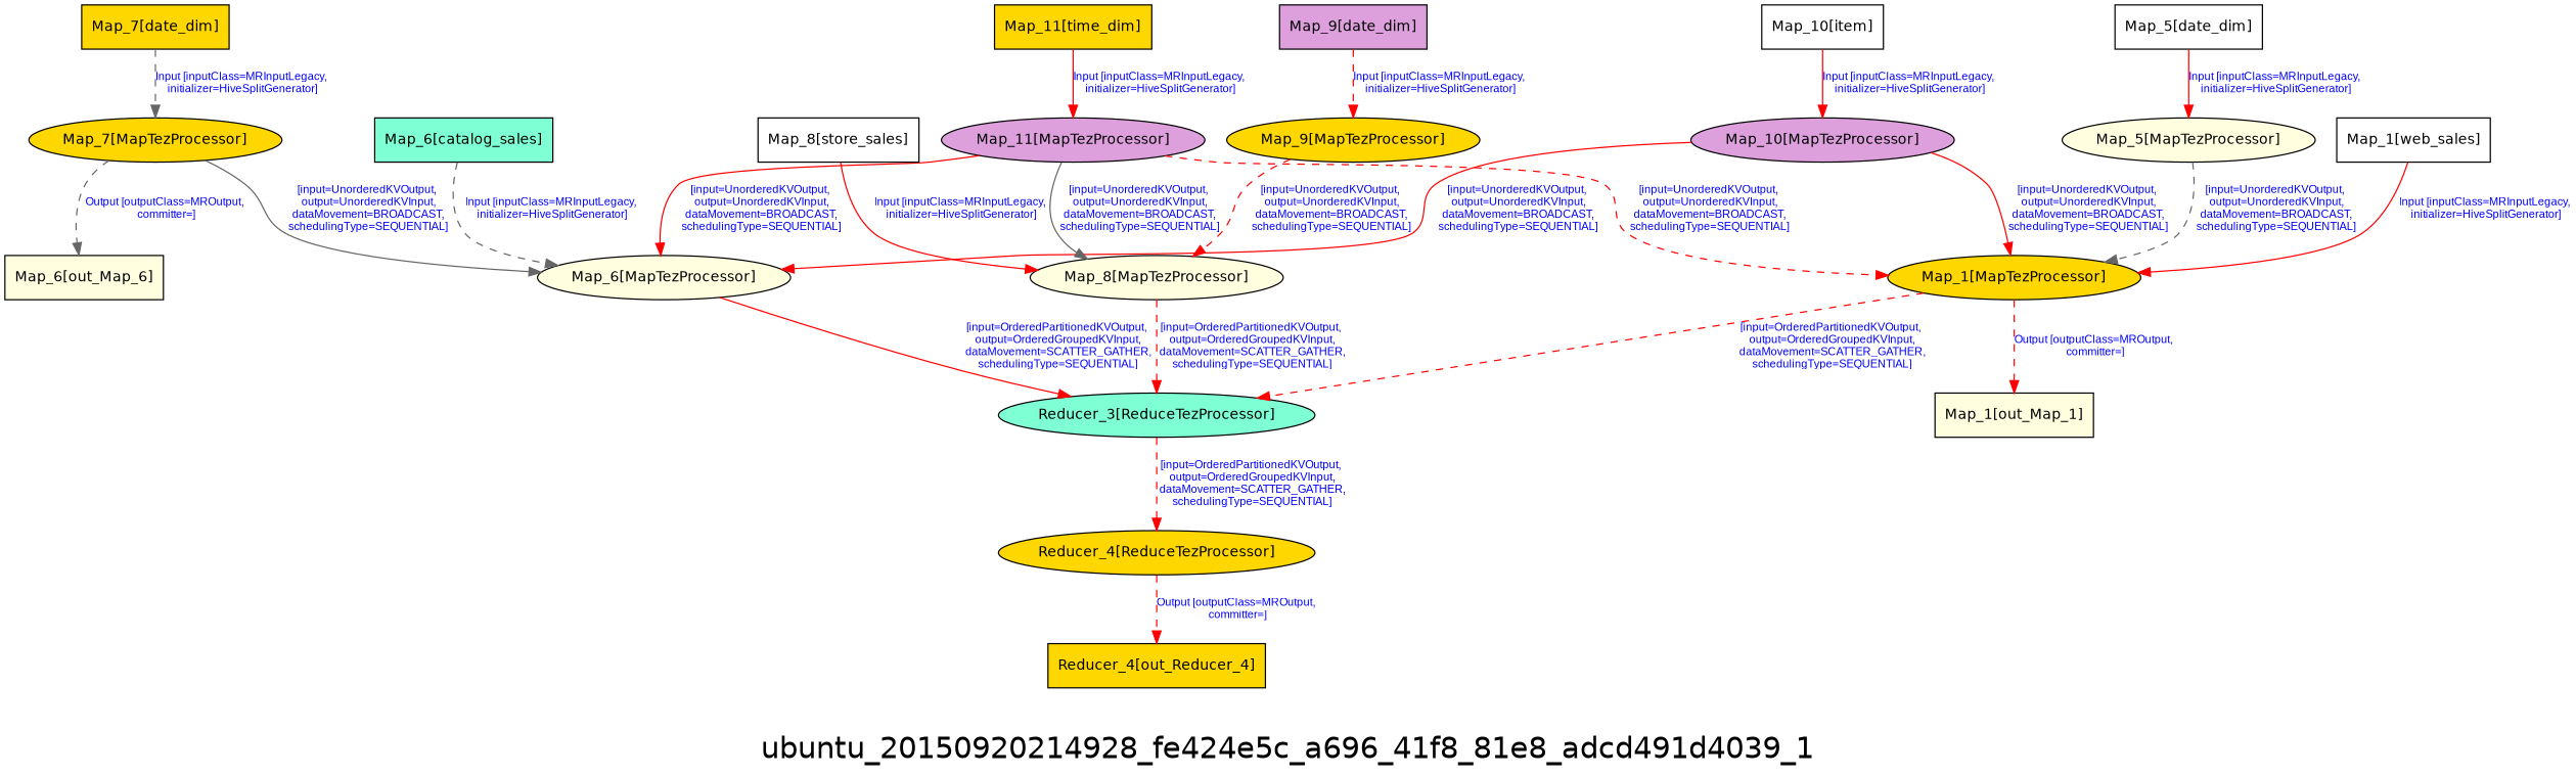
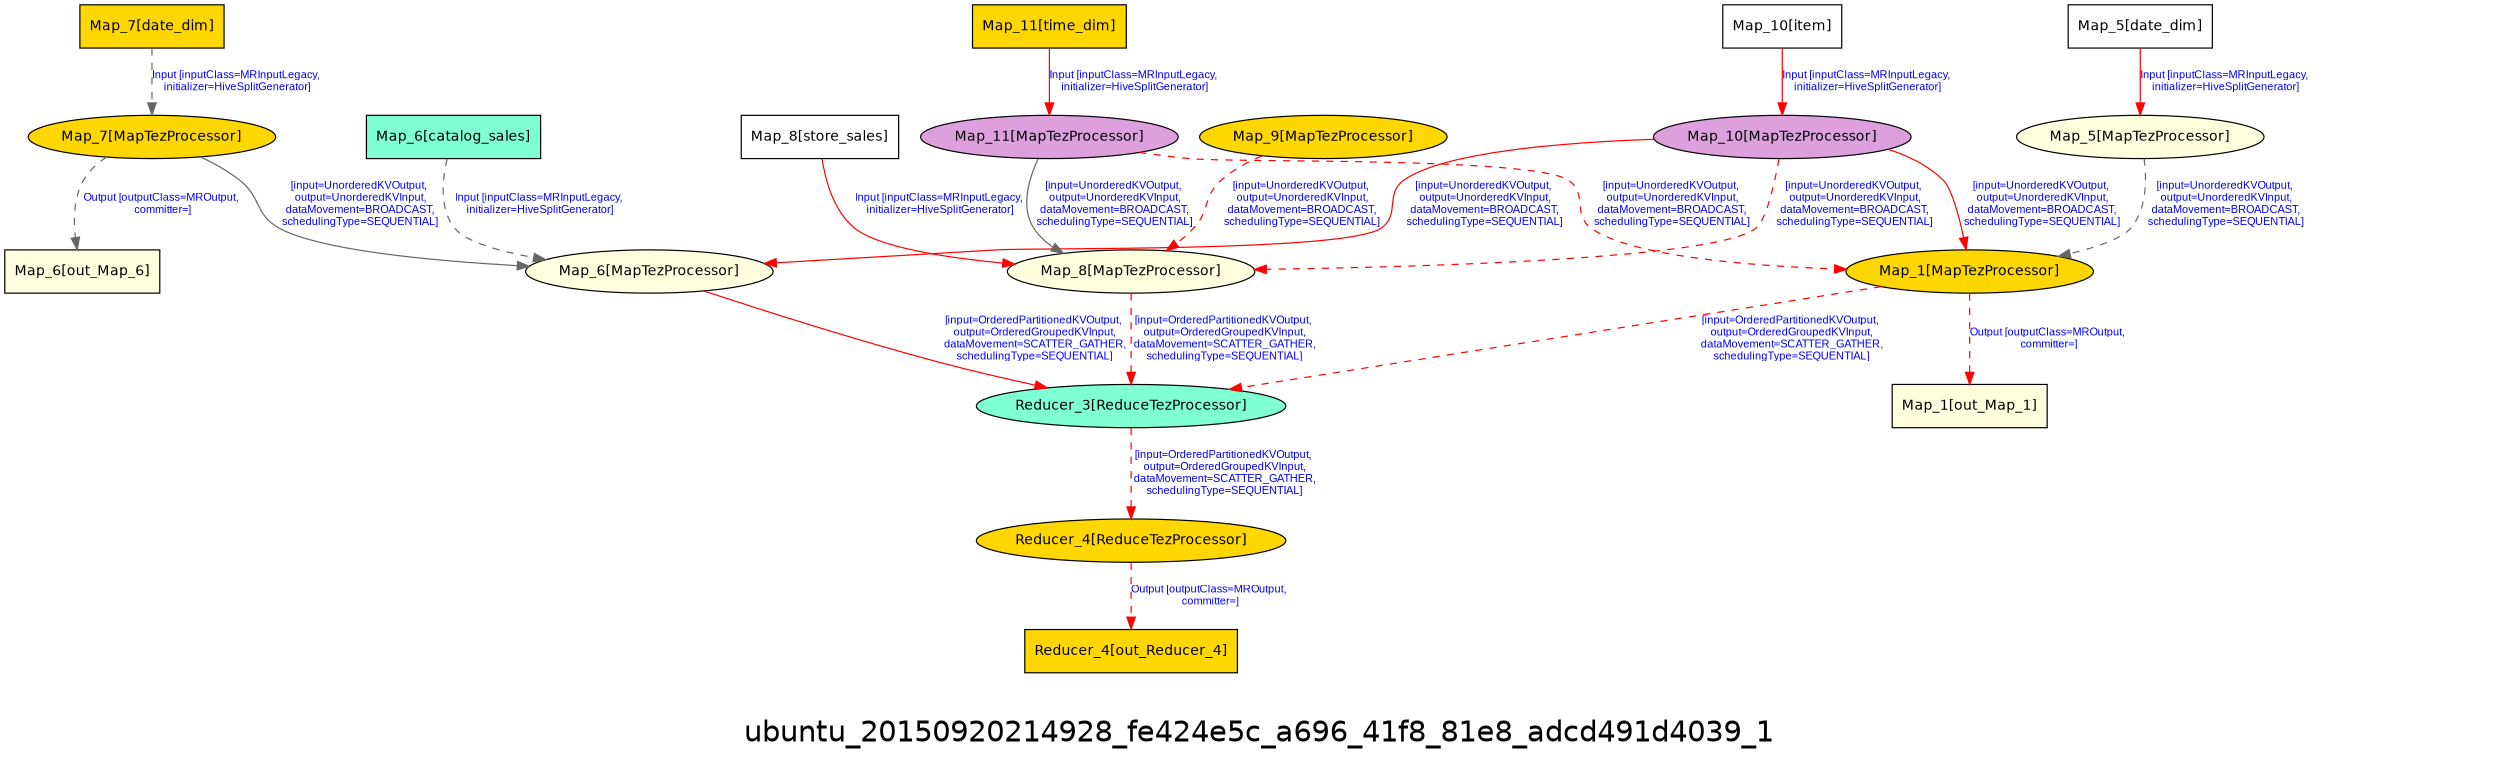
  digraph {
    fontname=Helvetica
    fontsize=24
    label=ubuntu_20150920214928_fe424e5c_a696_41f8_81e8_adcd491d4039_1
    node [fillcolor=gold fontname=Helvetica fontsize=12 shape=box style=filled]
    edge [color=red fontcolor=blue fontname=Arial fontsize=9 style=dashed]
    n1 [fillcolor=lightyellow label="Map_1[out_Map_1]"]
    n2 [label="Map_7[date_dim]"]
    n3 [label="Map_7[MapTezProcessor]" shape=""]
    n4 [fillcolor=lightyellow label="Map_6[MapTezProcessor]" shape=""]
    n5 [fillcolor=lightyellow label="Map_6[out_Map_6]"]
    n6 [fillcolor=aquamarine label="Reducer_3[ReduceTezProcessor]" shape=""]
    n7 [fillcolor=lightyellow label="Map_8[MapTezProcessor]" shape=""]
    n8 [label="Reducer_4[ReduceTezProcessor]" shape=""]
    n9 [label="Reducer_4[out_Reducer_4]"]
    n10 [fillcolor=aquamarine label="Map_6[catalog_sales]"]
    n11 [fillcolor=white label="Map_10[item]"]
    n12 [fillcolor=plum label="Map_10[MapTezProcessor]" shape=""]
    n13 [label="Map_1[MapTezProcessor]" shape=""]
    n14 [fillcolor=plum label="Map_11[MapTezProcessor]" shape=""]
-   n15 [fillcolor=plum label="Map_9[date_dim]"]
    n16 [label="Map_9[MapTezProcessor]" shape=""]
    n17 [label="Map_11[time_dim]"]
    n18 [fillcolor=lightyellow label="Map_5[MapTezProcessor]" shape=""]
    n19 [fillcolor=white label="Map_8[store_sales]"]
    n20 [fillcolor=white label="Map_5[date_dim]"]
-   n21 [fillcolor=white label="Map_1[web_sales]"]
    n2 -> n3 [color=gray40 label="Input [inputClass=MRInputLegacy,\n initializer=HiveSplitGenerator]"]
    n3 -> n4 [color=gray40 label="[input=UnorderedKVOutput,\n output=UnorderedKVInput,\n dataMovement=BROADCAST,\n schedulingType=SEQUENTIAL]" style=solid]
    n3 -> n5 [color=gray40 label="Output [outputClass=MROutput,\n committer=]"]
    n4 -> n6 [label="[input=OrderedPartitionedKVOutput,\n output=OrderedGroupedKVInput,\n dataMovement=SCATTER_GATHER,\n schedulingType=SEQUENTIAL]" style=solid]
    n6 -> n8 [label="[input=OrderedPartitionedKVOutput,\n output=OrderedGroupedKVInput,\n dataMovement=SCATTER_GATHER,\n schedulingType=SEQUENTIAL]"]
    n7 -> n6 [label="[input=OrderedPartitionedKVOutput,\n output=OrderedGroupedKVInput,\n dataMovement=SCATTER_GATHER,\n schedulingType=SEQUENTIAL]"]
    n8 -> n9 [label="Output [outputClass=MROutput,\n committer=]"]
    n10 -> n4 [color=gray40 label="Input [inputClass=MRInputLegacy,\n initializer=HiveSplitGenerator]"]
    n11 -> n12 [label="Input [inputClass=MRInputLegacy,\n initializer=HiveSplitGenerator]" style=solid]
    n12 -> n4 [label="[input=UnorderedKVOutput,\n output=UnorderedKVInput,\n dataMovement=BROADCAST,\n schedulingType=SEQUENTIAL]" style=solid]
+   n12 -> n7 [label="[input=UnorderedKVOutput,\n output=UnorderedKVInput,\n dataMovement=BROADCAST,\n schedulingType=SEQUENTIAL]"]
    n12 -> n13 [label="[input=UnorderedKVOutput,\n output=UnorderedKVInput,\n dataMovement=BROADCAST,\n schedulingType=SEQUENTIAL]" style=solid]
    n13 -> n1 [label="Output [outputClass=MROutput,\n committer=]"]
    n13 -> n6 [label="[input=OrderedPartitionedKVOutput,\n output=OrderedGroupedKVInput,\n dataMovement=SCATTER_GATHER,\n schedulingType=SEQUENTIAL]"]
-   n14 -> n4 [label="[input=UnorderedKVOutput,\n output=UnorderedKVInput,\n dataMovement=BROADCAST,\n schedulingType=SEQUENTIAL]" style=solid]
    n14 -> n7 [color=gray40 label="[input=UnorderedKVOutput,\n output=UnorderedKVInput,\n dataMovement=BROADCAST,\n schedulingType=SEQUENTIAL]" style=solid]
    n14 -> n13 [label="[input=UnorderedKVOutput,\n output=UnorderedKVInput,\n dataMovement=BROADCAST,\n schedulingType=SEQUENTIAL]"]
-   n15 -> n16 [label="Input [inputClass=MRInputLegacy,\n initializer=HiveSplitGenerator]"]
    n16 -> n7 [label="[input=UnorderedKVOutput,\n output=UnorderedKVInput,\n dataMovement=BROADCAST,\n schedulingType=SEQUENTIAL]"]
    n17 -> n14 [label="Input [inputClass=MRInputLegacy,\n initializer=HiveSplitGenerator]" style=solid]
    n18 -> n13 [color=gray40 label="[input=UnorderedKVOutput,\n output=UnorderedKVInput,\n dataMovement=BROADCAST,\n schedulingType=SEQUENTIAL]"]
    n19 -> n7 [label="Input [inputClass=MRInputLegacy,\n initializer=HiveSplitGenerator]" style=solid]
    n20 -> n18 [label="Input [inputClass=MRInputLegacy,\n initializer=HiveSplitGenerator]" style=solid]
-   n21 -> n13 [label="Input [inputClass=MRInputLegacy,\n initializer=HiveSplitGenerator]" style=solid]
  }
